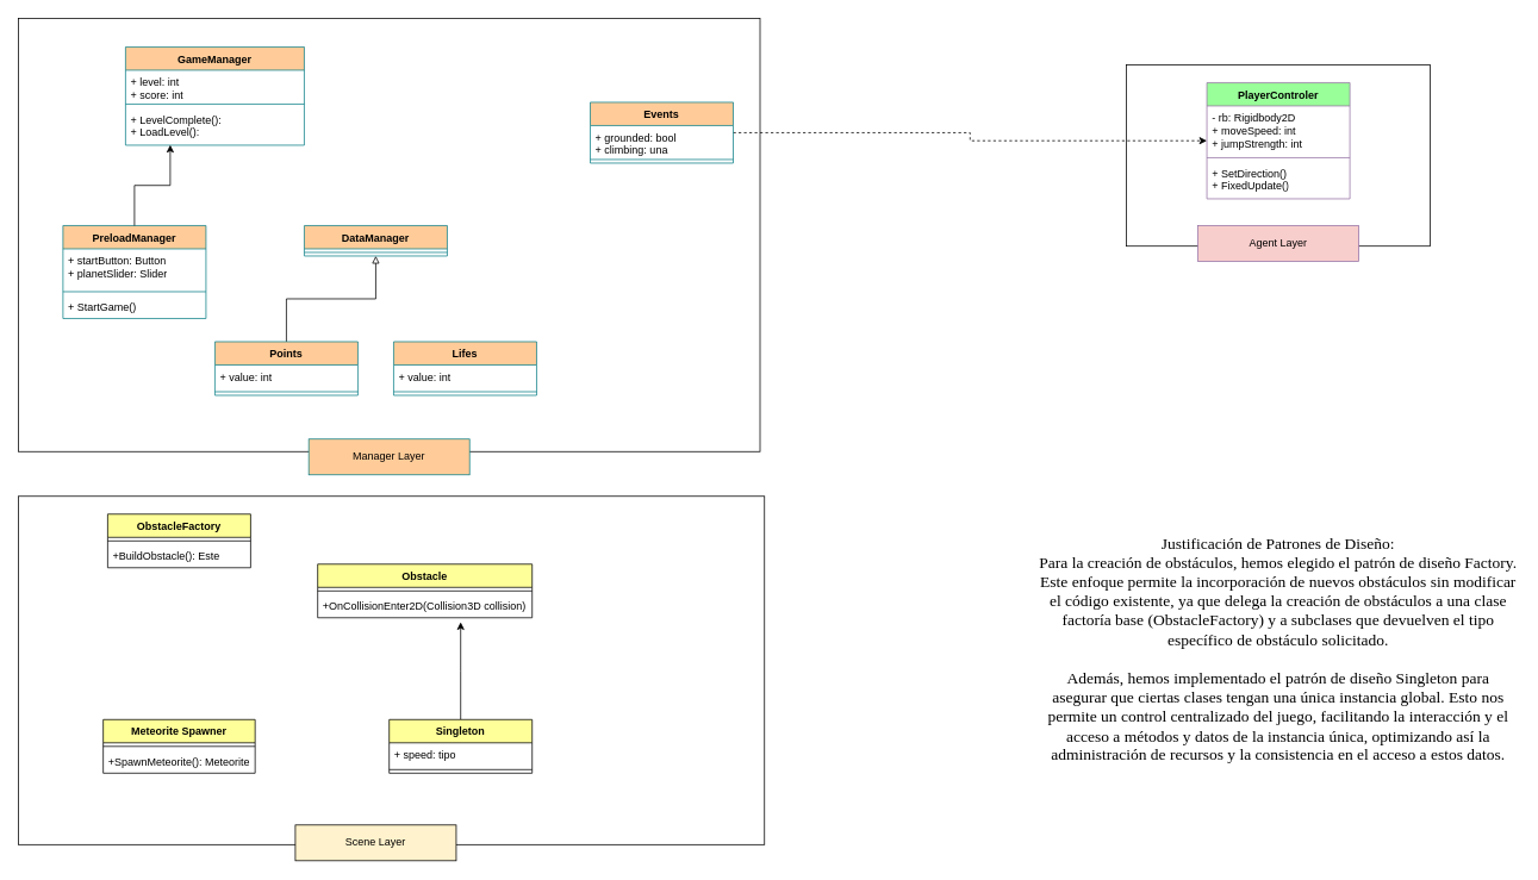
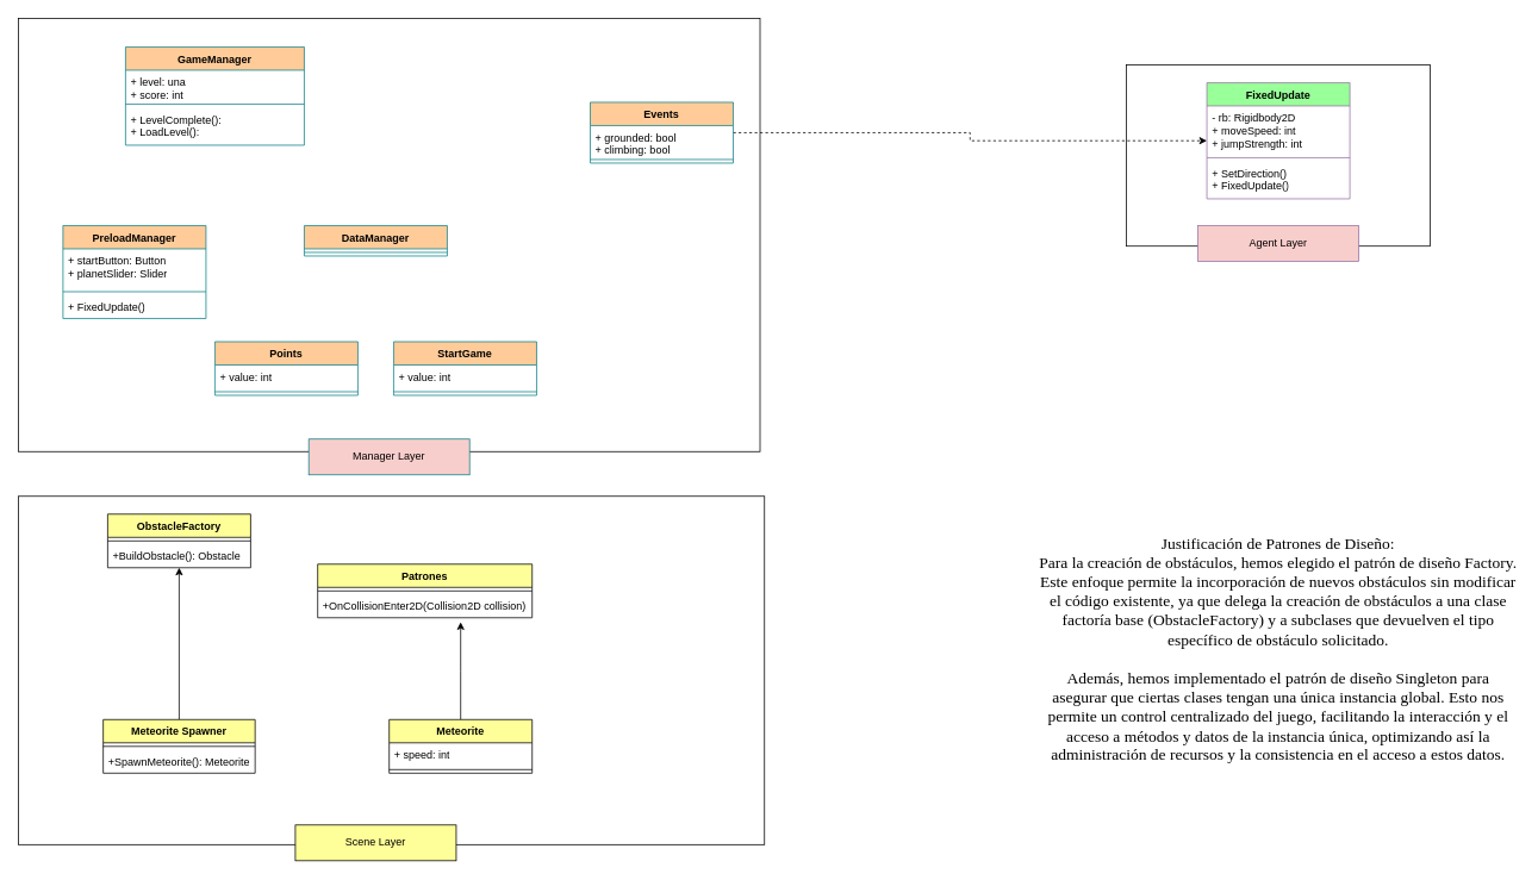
  <mxCell id="0" />
  <mxCell id="1" parent="0" />
  <mxCell id="2" value="" style="rounded=0;whiteSpace=wrap;html=1;fillColor=none;" parent="1" vertex="1"><mxGeometry x="20" y="555" width="835" height="390" as="geometry" /></mxCell>
  <mxCell id="3" value="" style="rounded=0;whiteSpace=wrap;html=1;fillColor=none;strokeColor=#000000;" parent="1" vertex="1"><mxGeometry x="20" y="20" width="830" height="485" as="geometry" /></mxCell>
  <mxCell id="4" value="" style="rounded=0;whiteSpace=wrap;html=1;fillColor=none;" parent="1" vertex="1"><mxGeometry x="1260" y="72" width="340" height="203" as="geometry" /></mxCell>
  <mxCell id="5" style="edgeStyle=orthogonalEdgeStyle;rounded=0;orthogonalLoop=1;jettySize=auto;html=1;entryX=1;entryY=0.5;entryDx=0;entryDy=0;" edge="1" parent="1" source="45"><mxGeometry relative="1" as="geometry"><mxPoint x="547.533" y="835" as="sourcePoint" /><mxPoint x="515" y="696" as="targetPoint" /></mxGeometry></mxCell>
- <mxCell id="6" value="Obstacle" style="swimlane;fontStyle=1;align=center;verticalAlign=top;childLayout=stackLayout;horizontal=1;startSize=26;horizontalStack=0;resizeParent=1;resizeParentMax=0;resizeLast=0;collapsible=1;marginBottom=0;whiteSpace=wrap;html=1;fillColor=#FFFF99;" parent="1" vertex="1"><mxGeometry x="355" y="631" width="240" height="60" as="geometry" /></mxCell>
+ <mxCell id="6" value="Patrones" style="swimlane;fontStyle=1;align=center;verticalAlign=top;childLayout=stackLayout;horizontal=1;startSize=26;horizontalStack=0;resizeParent=1;resizeParentMax=0;resizeLast=0;collapsible=1;marginBottom=0;whiteSpace=wrap;html=1;fillColor=#FFFF99;" parent="1" vertex="1"><mxGeometry x="355" y="631" width="240" height="60" as="geometry" /></mxCell>
  <mxCell id="7" value="" style="line;strokeWidth=1;fillColor=none;align=left;verticalAlign=middle;spacingTop=-1;spacingLeft=3;spacingRight=3;rotatable=0;labelPosition=right;points=[];portConstraint=eastwest;strokeColor=inherit;" parent="6" vertex="1"><mxGeometry y="26" width="240" height="8" as="geometry" /></mxCell>
- <mxCell id="8" value="+OnCollisionEnter2D(Collision3D collision)" style="text;strokeColor=none;fillColor=none;align=left;verticalAlign=top;spacingLeft=4;spacingRight=4;overflow=hidden;rotatable=0;points=[[0,0.5],[1,0.5]];portConstraint=eastwest;whiteSpace=wrap;html=1;" parent="6" vertex="1"><mxGeometry y="34" width="240" height="26" as="geometry" /></mxCell>
+ <mxCell id="8" value="+OnCollisionEnter2D(Collision2D collision)" style="text;strokeColor=none;fillColor=none;align=left;verticalAlign=top;spacingLeft=4;spacingRight=4;overflow=hidden;rotatable=0;points=[[0,0.5],[1,0.5]];portConstraint=eastwest;whiteSpace=wrap;html=1;" parent="6" vertex="1"><mxGeometry y="34" width="240" height="26" as="geometry" /></mxCell>
  <mxCell id="9" value="ObstacleFactory" style="swimlane;fontStyle=1;align=center;verticalAlign=top;childLayout=stackLayout;horizontal=1;startSize=26;horizontalStack=0;resizeParent=1;resizeParentMax=0;resizeLast=0;collapsible=1;marginBottom=0;whiteSpace=wrap;html=1;fillColor=#FFFF99;" parent="1" vertex="1"><mxGeometry x="120" y="575" width="160" height="60" as="geometry" /></mxCell>
  <mxCell id="10" value="" style="line;strokeWidth=1;fillColor=none;align=left;verticalAlign=middle;spacingTop=-1;spacingLeft=3;spacingRight=3;rotatable=0;labelPosition=right;points=[];portConstraint=eastwest;strokeColor=inherit;" parent="9" vertex="1"><mxGeometry y="26" width="160" height="8" as="geometry" /></mxCell>
- <mxCell id="11" value="+BuildObstacle(): Este" style="text;strokeColor=none;fillColor=none;align=left;verticalAlign=top;spacingLeft=4;spacingRight=4;overflow=hidden;rotatable=0;points=[[0,0.5],[1,0.5]];portConstraint=eastwest;whiteSpace=wrap;html=1;" parent="9" vertex="1"><mxGeometry y="34" width="160" height="26" as="geometry" /></mxCell>
- <mxCell id="12" value="PlayerControler" style="swimlane;fontStyle=1;align=center;verticalAlign=top;childLayout=stackLayout;horizontal=1;startSize=26;horizontalStack=0;resizeParent=1;resizeParentMax=0;resizeLast=0;collapsible=1;marginBottom=0;whiteSpace=wrap;html=1;fillColor=#99FF99;strokeColor=#9673a6;" parent="1" vertex="1"><mxGeometry x="1350" y="92" width="160" height="130" as="geometry" /></mxCell>
+ <mxCell id="11" value="+BuildObstacle(): Obstacle" style="text;strokeColor=none;fillColor=none;align=left;verticalAlign=top;spacingLeft=4;spacingRight=4;overflow=hidden;rotatable=0;points=[[0,0.5],[1,0.5]];portConstraint=eastwest;whiteSpace=wrap;html=1;" parent="9" vertex="1"><mxGeometry y="34" width="160" height="26" as="geometry" /></mxCell>
+ <mxCell id="12" value="FixedUpdate" style="swimlane;fontStyle=1;align=center;verticalAlign=top;childLayout=stackLayout;horizontal=1;startSize=26;horizontalStack=0;resizeParent=1;resizeParentMax=0;resizeLast=0;collapsible=1;marginBottom=0;whiteSpace=wrap;html=1;fillColor=#99FF99;strokeColor=#9673a6;" parent="1" vertex="1"><mxGeometry x="1350" y="92" width="160" height="130" as="geometry" /></mxCell>
  <mxCell id="13" value="- rb: Rigidbody2D&lt;div&gt;+ moveSpeed: int&lt;/div&gt;&lt;div&gt;+ jumpStrength: int&lt;/div&gt;" style="text;strokeColor=none;fillColor=none;align=left;verticalAlign=top;spacingLeft=4;spacingRight=4;overflow=hidden;rotatable=0;points=[[0,0.5],[1,0.5]];portConstraint=eastwest;whiteSpace=wrap;html=1;" parent="12" vertex="1"><mxGeometry y="26" width="160" height="54" as="geometry" /></mxCell>
  <mxCell id="14" value="" style="line;strokeWidth=1;fillColor=none;align=left;verticalAlign=middle;spacingTop=-1;spacingLeft=3;spacingRight=3;rotatable=0;labelPosition=right;points=[];portConstraint=eastwest;strokeColor=inherit;" parent="12" vertex="1"><mxGeometry y="80" width="160" height="8" as="geometry" /></mxCell>
  <mxCell id="15" value="+ SetDirection()&lt;div&gt;+&amp;nbsp;FixedUpdate()&lt;/div&gt;" style="text;strokeColor=none;fillColor=none;align=left;verticalAlign=top;spacingLeft=4;spacingRight=4;overflow=hidden;rotatable=0;points=[[0,0.5],[1,0.5]];portConstraint=eastwest;whiteSpace=wrap;html=1;" parent="12" vertex="1"><mxGeometry y="88" width="160" height="42" as="geometry" /></mxCell>
  <mxCell id="16" style="edgeStyle=orthogonalEdgeStyle;rounded=0;orthogonalLoop=1;jettySize=auto;html=1;dashed=1;" edge="1" parent="1" source="17" target="12"><mxGeometry relative="1" as="geometry" /></mxCell>
  <mxCell id="17" value="Events" style="swimlane;fontStyle=1;align=center;verticalAlign=top;childLayout=stackLayout;horizontal=1;startSize=26;horizontalStack=0;resizeParent=1;resizeParentMax=0;resizeLast=0;collapsible=1;marginBottom=0;whiteSpace=wrap;html=1;fillColor=#FFCC99;strokeColor=#0e8088;" parent="1" vertex="1"><mxGeometry x="660" y="114" width="160" height="68" as="geometry" /></mxCell>
- <mxCell id="18" value="+ grounded: bool&lt;div&gt;+ climbing: una&lt;/div&gt;" style="text;strokeColor=none;fillColor=none;align=left;verticalAlign=top;spacingLeft=4;spacingRight=4;overflow=hidden;rotatable=0;points=[[0,0.5],[1,0.5]];portConstraint=eastwest;whiteSpace=wrap;html=1;" parent="17" vertex="1"><mxGeometry y="26" width="160" height="34" as="geometry" /></mxCell>
+ <mxCell id="18" value="+ grounded: bool&lt;div&gt;+ climbing: bool&lt;/div&gt;" style="text;strokeColor=none;fillColor=none;align=left;verticalAlign=top;spacingLeft=4;spacingRight=4;overflow=hidden;rotatable=0;points=[[0,0.5],[1,0.5]];portConstraint=eastwest;whiteSpace=wrap;html=1;" parent="17" vertex="1"><mxGeometry y="26" width="160" height="34" as="geometry" /></mxCell>
  <mxCell id="19" value="" style="line;strokeWidth=1;fillColor=none;align=left;verticalAlign=middle;spacingTop=-1;spacingLeft=3;spacingRight=3;rotatable=0;labelPosition=right;points=[];portConstraint=eastwest;strokeColor=inherit;" parent="17" vertex="1"><mxGeometry y="60" width="160" height="8" as="geometry" /></mxCell>
  <mxCell id="20" value="Agent Layer" style="html=1;whiteSpace=wrap;fillColor=#f8cecc;strokeColor=#9673a6;" parent="1" vertex="1"><mxGeometry x="1340" y="252" width="180" height="40" as="geometry" /></mxCell>
- <mxCell id="21" value="Scene Layer" style="html=1;whiteSpace=wrap;fillColor=#fff2cc;" parent="1" vertex="1"><mxGeometry x="330" y="923" width="180" height="40" as="geometry" /></mxCell>
+ <mxCell id="21" value="Scene Layer" style="html=1;whiteSpace=wrap;fillColor=#FFFF99;" parent="1" vertex="1"><mxGeometry x="330" y="923" width="180" height="40" as="geometry" /></mxCell>
  <mxCell id="22" value="DataManager" style="swimlane;fontStyle=1;align=center;verticalAlign=top;childLayout=stackLayout;horizontal=1;startSize=26;horizontalStack=0;resizeParent=1;resizeParentMax=0;resizeLast=0;collapsible=1;marginBottom=0;whiteSpace=wrap;html=1;fillColor=#FFCC99;strokeColor=#0e8088;" parent="1" vertex="1"><mxGeometry x="340" y="252" width="160" height="34" as="geometry" /></mxCell>
  <mxCell id="23" value="" style="line;strokeWidth=1;fillColor=none;align=left;verticalAlign=middle;spacingTop=-1;spacingLeft=3;spacingRight=3;rotatable=0;labelPosition=right;points=[];portConstraint=eastwest;strokeColor=inherit;" parent="22" vertex="1"><mxGeometry y="26" width="160" height="8" as="geometry" /></mxCell>
  <mxCell id="24" value="PreloadManager" style="swimlane;fontStyle=1;align=center;verticalAlign=top;childLayout=stackLayout;horizontal=1;startSize=26;horizontalStack=0;resizeParent=1;resizeParentMax=0;resizeLast=0;collapsible=1;marginBottom=0;whiteSpace=wrap;html=1;fillColor=#FFCC99;strokeColor=#0e8088;" parent="1" vertex="1"><mxGeometry x="70" y="252" width="160" height="104" as="geometry" /></mxCell>
  <mxCell id="25" value="+&amp;nbsp;startButton:&amp;nbsp;Button&lt;div&gt;+&amp;nbsp;planetSlider: Slider&lt;/div&gt;" style="text;strokeColor=none;fillColor=none;align=left;verticalAlign=top;spacingLeft=4;spacingRight=4;overflow=hidden;rotatable=0;points=[[0,0.5],[1,0.5]];portConstraint=eastwest;whiteSpace=wrap;html=1;" parent="24" vertex="1"><mxGeometry y="26" width="160" height="44" as="geometry" /></mxCell>
  <mxCell id="26" value="" style="line;strokeWidth=1;fillColor=none;align=left;verticalAlign=middle;spacingTop=-1;spacingLeft=3;spacingRight=3;rotatable=0;labelPosition=right;points=[];portConstraint=eastwest;strokeColor=inherit;" parent="24" vertex="1"><mxGeometry y="70" width="160" height="8" as="geometry" /></mxCell>
- <mxCell id="27" value="+&amp;nbsp;StartGame()" style="text;strokeColor=none;fillColor=none;align=left;verticalAlign=top;spacingLeft=4;spacingRight=4;overflow=hidden;rotatable=0;points=[[0,0.5],[1,0.5]];portConstraint=eastwest;whiteSpace=wrap;html=1;" parent="24" vertex="1"><mxGeometry y="78" width="160" height="26" as="geometry" /></mxCell>
+ <mxCell id="27" value="+&amp;nbsp;FixedUpdate()" style="text;strokeColor=none;fillColor=none;align=left;verticalAlign=top;spacingLeft=4;spacingRight=4;overflow=hidden;rotatable=0;points=[[0,0.5],[1,0.5]];portConstraint=eastwest;whiteSpace=wrap;html=1;" parent="24" vertex="1"><mxGeometry y="78" width="160" height="26" as="geometry" /></mxCell>
  <mxCell id="28" value="&lt;div&gt;Justificación de Patrones de Diseño:&lt;/div&gt;&lt;div&gt;Para la creación de obstáculos, hemos elegido el patrón de diseño Factory. Este enfoque permite la incorporación de nuevos obstáculos sin modificar el código existente, ya que delega la creación de obstáculos a una clase factoría base (ObstacleFactory) y a subclases que devuelven el tipo específico de obstáculo solicitado.&lt;/div&gt;&lt;div&gt;&lt;br&gt;&lt;/div&gt;&lt;div&gt;Además, hemos implementado el patrón de diseño Singleton para asegurar que ciertas clases tengan una única instancia global. Esto nos permite un control centralizado del juego, facilitando la interacción y el acceso a métodos y datos de la instancia única, optimizando así la administración de recursos y la consistencia en el acceso a estos datos.&lt;/div&gt;" style="text;html=1;align=center;verticalAlign=middle;whiteSpace=wrap;rounded=0;strokeColor=none;fontSize=18;strokeWidth=0.5;fontFamily=Tahoma;" parent="1" vertex="1"><mxGeometry x="1161" y="531" width="538" height="392" as="geometry" /></mxCell>
  <mxCell id="29" value="GameManager" style="swimlane;fontStyle=1;align=center;verticalAlign=top;childLayout=stackLayout;horizontal=1;startSize=26;horizontalStack=0;resizeParent=1;resizeParentMax=0;resizeLast=0;collapsible=1;marginBottom=0;whiteSpace=wrap;html=1;fillColor=#FFCC99;strokeColor=#0e8088;" parent="1" vertex="1"><mxGeometry x="140" y="52" width="200" height="110" as="geometry" /></mxCell>
- <mxCell id="30" value="+ level: int&lt;div&gt;+ score: int&lt;/div&gt;" style="text;strokeColor=none;fillColor=none;align=left;verticalAlign=top;spacingLeft=4;spacingRight=4;overflow=hidden;rotatable=0;points=[[0,0.5],[1,0.5]];portConstraint=eastwest;whiteSpace=wrap;html=1;" parent="29" vertex="1"><mxGeometry y="26" width="200" height="34" as="geometry" /></mxCell>
+ <mxCell id="30" value="+ level: una&lt;div&gt;+ score: int&lt;/div&gt;" style="text;strokeColor=none;fillColor=none;align=left;verticalAlign=top;spacingLeft=4;spacingRight=4;overflow=hidden;rotatable=0;points=[[0,0.5],[1,0.5]];portConstraint=eastwest;whiteSpace=wrap;html=1;" parent="29" vertex="1"><mxGeometry y="26" width="200" height="34" as="geometry" /></mxCell>
  <mxCell id="31" value="" style="line;strokeWidth=1;fillColor=none;align=left;verticalAlign=middle;spacingTop=-1;spacingLeft=3;spacingRight=3;rotatable=0;labelPosition=right;points=[];portConstraint=eastwest;strokeColor=inherit;" parent="29" vertex="1"><mxGeometry y="60" width="200" height="8" as="geometry" /></mxCell>
  <mxCell id="32" value="+ LevelComplete():&lt;br&gt;&lt;div&gt;+ LoadLevel():&lt;/div&gt;" style="text;strokeColor=none;fillColor=none;align=left;verticalAlign=top;spacingLeft=4;spacingRight=4;overflow=hidden;rotatable=0;points=[[0,0.5],[1,0.5]];portConstraint=eastwest;whiteSpace=wrap;html=1;" parent="29" vertex="1"><mxGeometry y="68" width="200" height="42" as="geometry" /></mxCell>
- <mxCell id="33" value="Manager Layer" style="html=1;whiteSpace=wrap;fillColor=#FFCC99;strokeColor=#0e8088;" parent="1" vertex="1"><mxGeometry x="345" y="491" width="180" height="40" as="geometry" /></mxCell>
+ <mxCell id="33" value="Manager Layer" style="html=1;whiteSpace=wrap;fillColor=#f8cecc;strokeColor=#0e8088;" parent="1" vertex="1"><mxGeometry x="345" y="491" width="180" height="40" as="geometry" /></mxCell>
+ <mxCell id="34" style="edgeStyle=orthogonalEdgeStyle;rounded=0;orthogonalLoop=1;jettySize=auto;html=1;" edge="1" parent="1" source="35" target="9"><mxGeometry relative="1" as="geometry" /></mxCell>
  <mxCell id="35" value="&lt;font&gt;Meteorite&amp;nbsp;&lt;/font&gt;Spawner" style="swimlane;fontStyle=1;align=center;verticalAlign=top;childLayout=stackLayout;horizontal=1;startSize=26;horizontalStack=0;resizeParent=1;resizeParentMax=0;resizeLast=0;collapsible=1;marginBottom=0;whiteSpace=wrap;html=1;fillColor=#FFFF99;" parent="1" vertex="1"><mxGeometry x="115" y="805" width="170" height="60" as="geometry" /></mxCell>
  <mxCell id="36" value="" style="line;strokeWidth=1;fillColor=none;align=left;verticalAlign=middle;spacingTop=-1;spacingLeft=3;spacingRight=3;rotatable=0;labelPosition=right;points=[];portConstraint=eastwest;strokeColor=inherit;" parent="35" vertex="1"><mxGeometry y="26" width="170" height="8" as="geometry" /></mxCell>
  <mxCell id="37" value="+SpawnMeteorite(): Meteorite" style="text;strokeColor=none;fillColor=none;align=left;verticalAlign=top;spacingLeft=4;spacingRight=4;overflow=hidden;rotatable=0;points=[[0,0.5],[1,0.5]];portConstraint=eastwest;whiteSpace=wrap;html=1;" parent="35" vertex="1"><mxGeometry y="34" width="170" height="26" as="geometry" /></mxCell>
- <mxCell id="38" style="edgeStyle=orthogonalEdgeStyle;rounded=0;orthogonalLoop=1;jettySize=auto;html=1;endArrow=block;endFill=0;" edge="1" parent="1" source="39" target="22"><mxGeometry relative="1" as="geometry" /></mxCell>
  <mxCell id="39" value="Points" style="swimlane;fontStyle=1;align=center;verticalAlign=top;childLayout=stackLayout;horizontal=1;startSize=26;horizontalStack=0;resizeParent=1;resizeParentMax=0;resizeLast=0;collapsible=1;marginBottom=0;whiteSpace=wrap;html=1;fillColor=#FFCC99;strokeColor=#0e8088;" parent="1" vertex="1"><mxGeometry x="240" y="382" width="160" height="60" as="geometry" /></mxCell>
  <mxCell id="40" value="+ value: int" style="text;strokeColor=none;fillColor=none;align=left;verticalAlign=top;spacingLeft=4;spacingRight=4;overflow=hidden;rotatable=0;points=[[0,0.5],[1,0.5]];portConstraint=eastwest;whiteSpace=wrap;html=1;" parent="39" vertex="1"><mxGeometry y="26" width="160" height="26" as="geometry" /></mxCell>
  <mxCell id="41" value="" style="line;strokeWidth=1;fillColor=none;align=left;verticalAlign=middle;spacingTop=-1;spacingLeft=3;spacingRight=3;rotatable=0;labelPosition=right;points=[];portConstraint=eastwest;strokeColor=inherit;" parent="39" vertex="1"><mxGeometry y="52" width="160" height="8" as="geometry" /></mxCell>
- <mxCell id="42" value="Lifes" style="swimlane;fontStyle=1;align=center;verticalAlign=top;childLayout=stackLayout;horizontal=1;startSize=26;horizontalStack=0;resizeParent=1;resizeParentMax=0;resizeLast=0;collapsible=1;marginBottom=0;whiteSpace=wrap;html=1;fillColor=#FFCC99;strokeColor=#0e8088;" parent="1" vertex="1"><mxGeometry x="440" y="382" width="160" height="60" as="geometry" /></mxCell>
+ <mxCell id="42" value="StartGame" style="swimlane;fontStyle=1;align=center;verticalAlign=top;childLayout=stackLayout;horizontal=1;startSize=26;horizontalStack=0;resizeParent=1;resizeParentMax=0;resizeLast=0;collapsible=1;marginBottom=0;whiteSpace=wrap;html=1;fillColor=#FFCC99;strokeColor=#0e8088;" parent="1" vertex="1"><mxGeometry x="440" y="382" width="160" height="60" as="geometry" /></mxCell>
  <mxCell id="43" value="+ value: int" style="text;strokeColor=none;fillColor=none;align=left;verticalAlign=top;spacingLeft=4;spacingRight=4;overflow=hidden;rotatable=0;points=[[0,0.5],[1,0.5]];portConstraint=eastwest;whiteSpace=wrap;html=1;" parent="42" vertex="1"><mxGeometry y="26" width="160" height="26" as="geometry" /></mxCell>
  <mxCell id="44" value="" style="line;strokeWidth=1;fillColor=none;align=left;verticalAlign=middle;spacingTop=-1;spacingLeft=3;spacingRight=3;rotatable=0;labelPosition=right;points=[];portConstraint=eastwest;strokeColor=inherit;" parent="42" vertex="1"><mxGeometry y="52" width="160" height="8" as="geometry" /></mxCell>
- <mxCell id="45" value="Singleton" style="swimlane;fontStyle=1;align=center;verticalAlign=top;childLayout=stackLayout;horizontal=1;startSize=26;horizontalStack=0;resizeParent=1;resizeParentMax=0;resizeLast=0;collapsible=1;marginBottom=0;whiteSpace=wrap;html=1;fillColor=#FFFF99;" vertex="1" parent="1"><mxGeometry x="435" y="805" width="160" height="60" as="geometry" /></mxCell>
- <mxCell id="46" value="+ speed: tipo" style="text;strokeColor=none;fillColor=none;align=left;verticalAlign=top;spacingLeft=4;spacingRight=4;overflow=hidden;rotatable=0;points=[[0,0.5],[1,0.5]];portConstraint=eastwest;whiteSpace=wrap;html=1;" vertex="1" parent="45"><mxGeometry y="26" width="160" height="26" as="geometry" /></mxCell>
+ <mxCell id="45" value="Meteorite" style="swimlane;fontStyle=1;align=center;verticalAlign=top;childLayout=stackLayout;horizontal=1;startSize=26;horizontalStack=0;resizeParent=1;resizeParentMax=0;resizeLast=0;collapsible=1;marginBottom=0;whiteSpace=wrap;html=1;fillColor=#FFFF99;" vertex="1" parent="1"><mxGeometry x="435" y="805" width="160" height="60" as="geometry" /></mxCell>
+ <mxCell id="46" value="+ speed: int" style="text;strokeColor=none;fillColor=none;align=left;verticalAlign=top;spacingLeft=4;spacingRight=4;overflow=hidden;rotatable=0;points=[[0,0.5],[1,0.5]];portConstraint=eastwest;whiteSpace=wrap;html=1;" vertex="1" parent="45"><mxGeometry y="26" width="160" height="26" as="geometry" /></mxCell>
  <mxCell id="47" value="" style="line;strokeWidth=1;fillColor=none;align=left;verticalAlign=middle;spacingTop=-1;spacingLeft=3;spacingRight=3;rotatable=0;labelPosition=right;points=[];portConstraint=eastwest;strokeColor=inherit;" vertex="1" parent="45"><mxGeometry y="52" width="160" height="8" as="geometry" /></mxCell>
- <mxCell id="48" style="edgeStyle=orthogonalEdgeStyle;rounded=0;orthogonalLoop=1;jettySize=auto;html=1;entryX=0.25;entryY=0.992;entryDx=0;entryDy=0;entryPerimeter=0;" edge="1" parent="1" source="24" target="32"><mxGeometry relative="1" as="geometry" /></mxCell>
